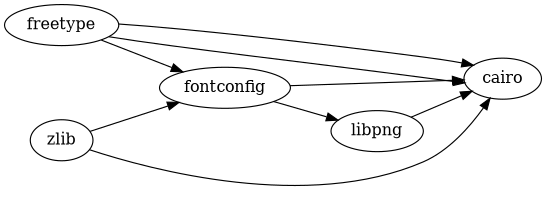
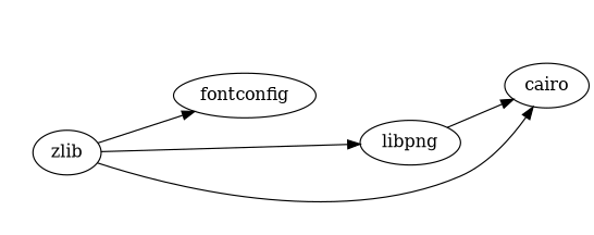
  digraph {
    rankdir=LR
    fontconfig
    cairo
-   freetype
    libpng
    zlib
-   fontconfig -> cairo
-   freetype -> fontconfig
-   freetype -> cairo
-   freetype -> cairo
    libpng -> cairo
    zlib -> fontconfig
    zlib -> cairo
-   fontconfig -> libpng
+   zlib -> libpng
  }
